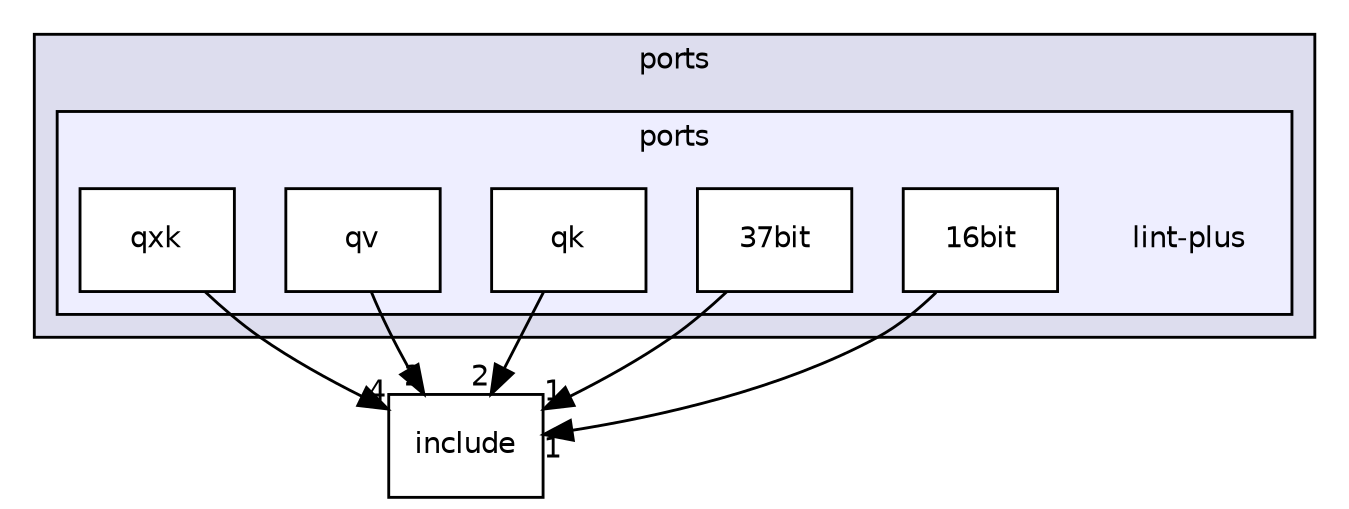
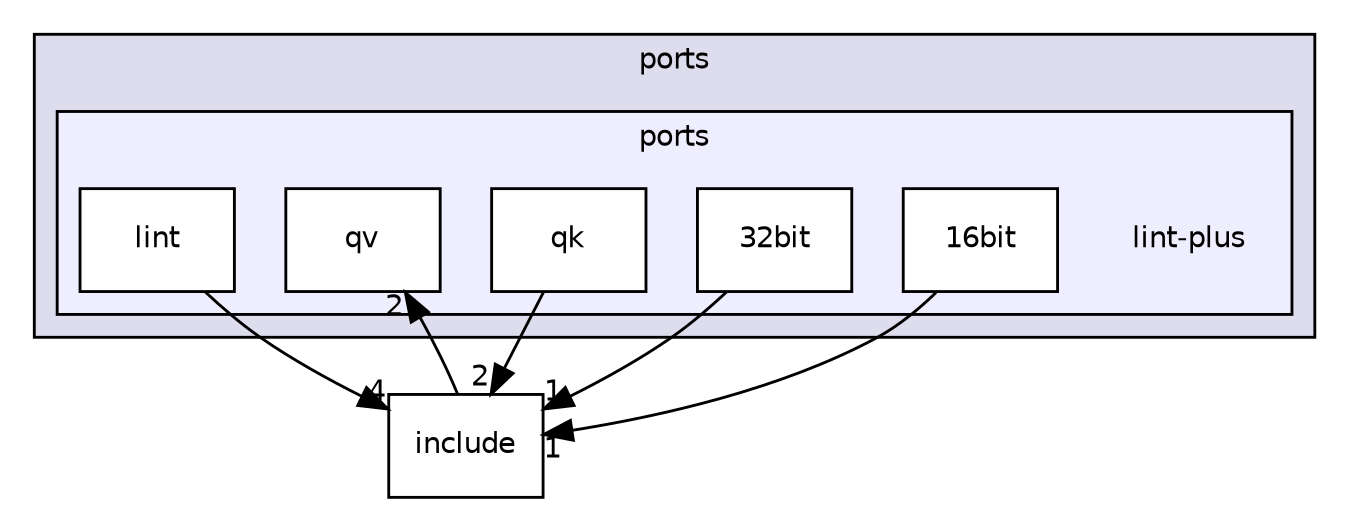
  digraph {
    compound=true
    node [fontname=Helvetica fontsize=10 shape=box color=black fillcolor=white style=filled]
    edge [headlabel=1 labeldistance=1.5 labelfontname=Helvetica labelfontsize=10]
    n1 [label="lint-plus" shape=plaintext color="" fillcolor="" style=""]
    n2 [label="16bit"]
-   n3 [label="37bit"]
+   n3 [label="32bit"]
    n4 [label=qk]
    n5 [label=qv]
-   n6 [label=qxk]
+   n6 [label=lint]
    n7 [label=include color="" fillcolor="" style=""]
    subgraph cluster_1 {
      bgcolor="#ddddee"
      fontname=Helvetica
      fontsize=10
      label=ports
      pencolor=black
      subgraph cluster_2 {
        bgcolor="#eeeeff"
        fontname=Helvetica
        fontsize=10
        pencolor=black
        n1
        n2
        n3
        n4
        n5
        n6
      }
    }
    n2 -> n7
    n3 -> n7
    n4 -> n7 [headlabel=2]
-   n5 -> n7 [headlabel=2]
+   n7 -> n5 [headlabel=2]
    n6 -> n7 [headlabel=4]
  }
